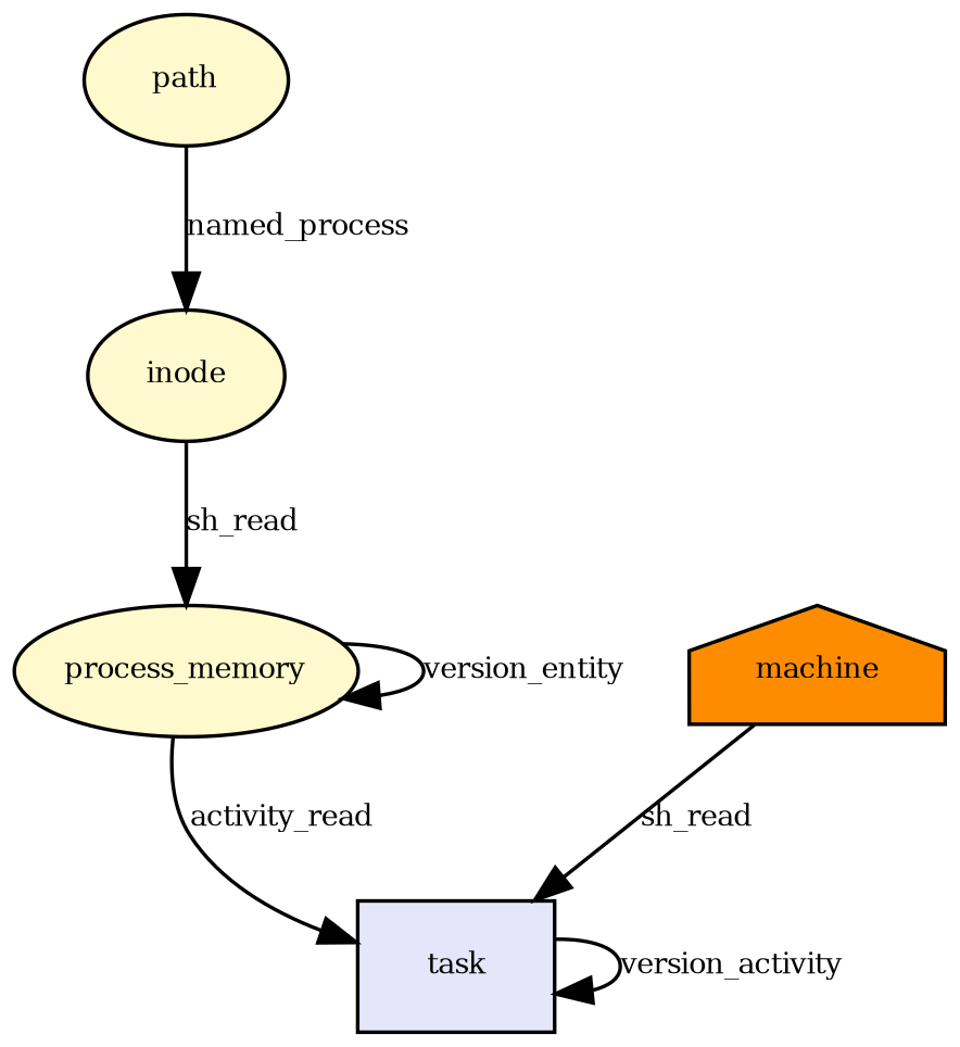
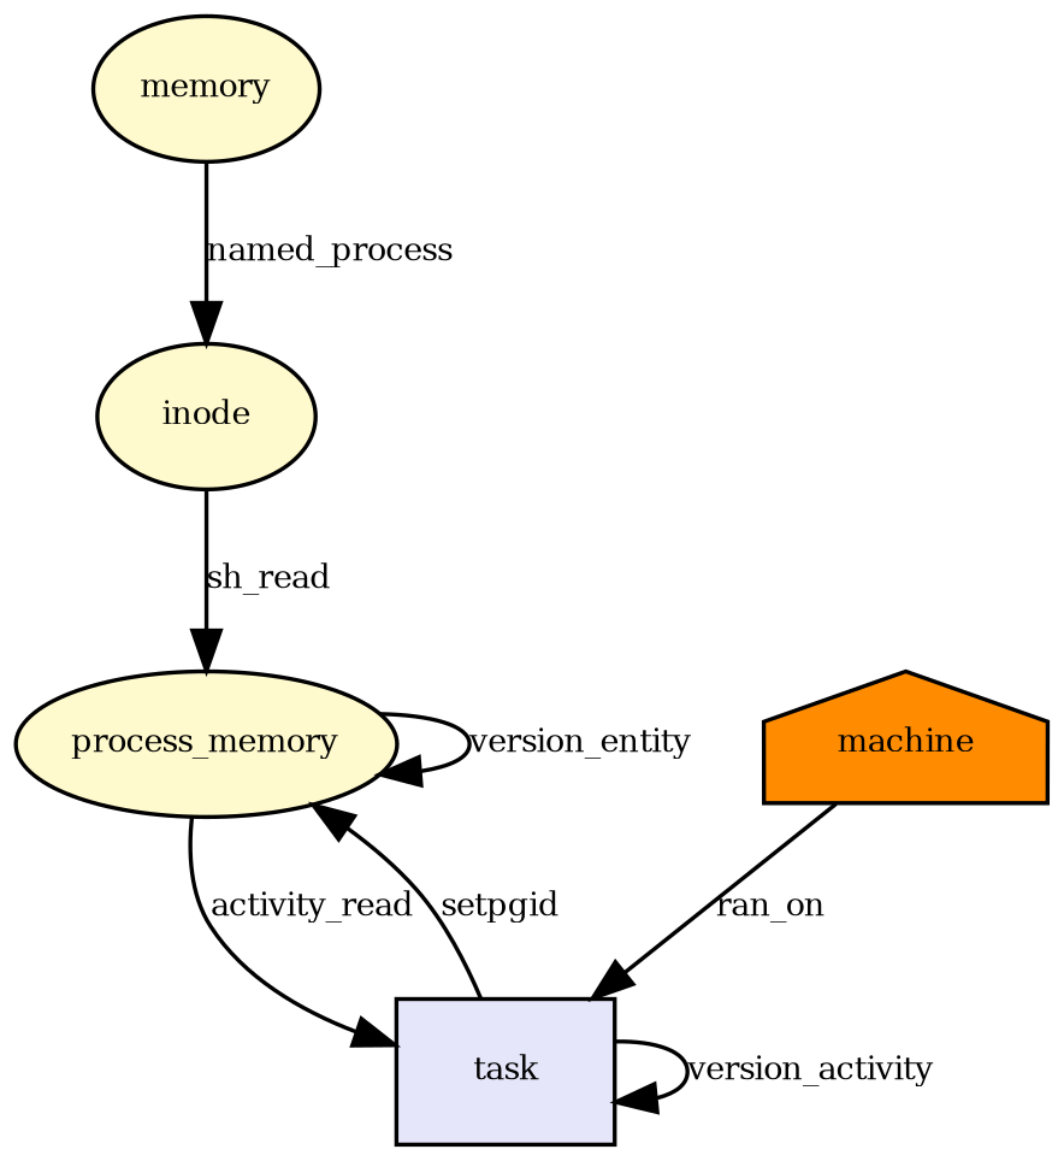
  digraph {
    node [fillcolor="#fffacd" fontsize=8 shape=ellipse style=filled]
    edge [fontsize=8]
-   n1 [label=path]
+   n1 [label=memory]
    n2 [label=inode]
    n3 [label=process_memory]
    n4 [fillcolor="#e6e6fa" label=task shape=rectangle]
    n5 [fillcolor="#ff8c00" label=machine shape=house]
    n1 -> n2 [label=named_process]
    n2 -> n3 [label=sh_read]
    n3 -> n3 [label=version_entity]
    n3 -> n4 [label=activity_read]
+   n4 -> n3 [label=setpgid]
    n4 -> n4 [label=version_activity]
-   n5 -> n4 [label=sh_read]
+   n5 -> n4 [label=ran_on]
  }
